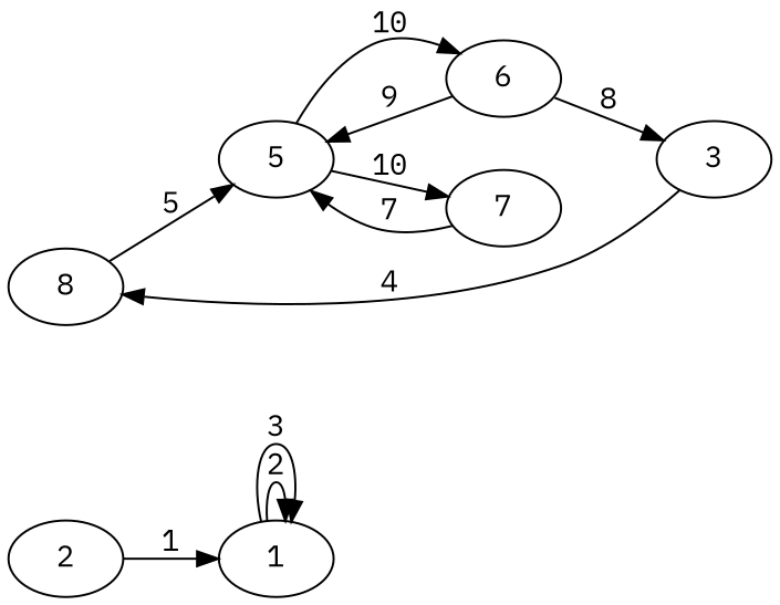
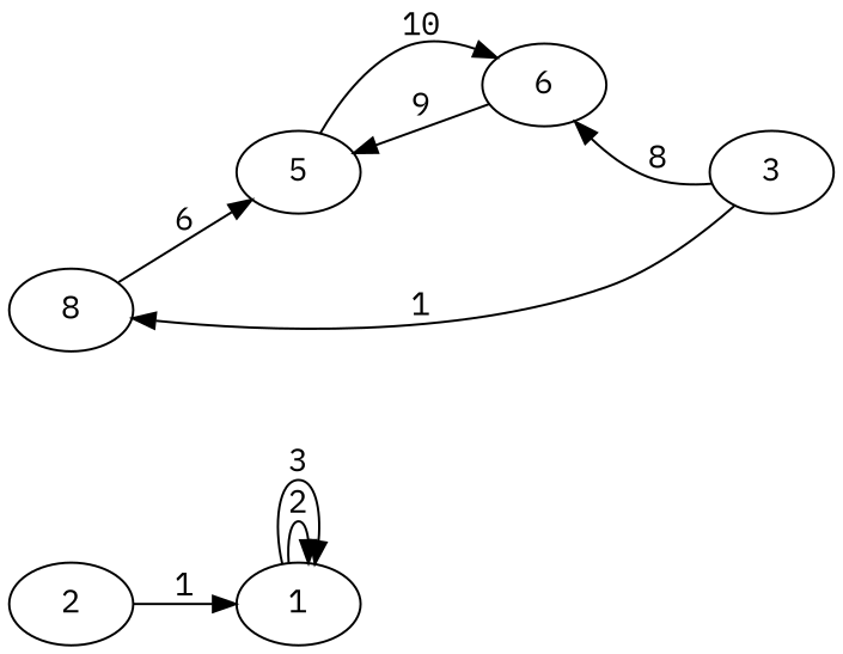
  digraph {
    fontname="IBM Plex Mono"
    rankdir=LR
    node [fontname="IBM Plex Mono"]
    edge [fontname="IBM Plex Mono"]
    1
    2
    n3 [label=8]
    3
    5
    6
-   7
    1 -> 1 [label=2]
    1 -> 1 [label=3]
    2 -> 1 [label=1]
-   n3 -> 5 [label=5]
-   3 -> n3 [label=4]
+   n3 -> 5 [label=6]
+   3 -> n3 [label=1]
    5 -> 6 [label=10]
-   5 -> 7 [label=10]
-   6 -> 3 [label=8]
+   3 -> 6 [label=8]
    6 -> 5 [label=9]
-   7 -> 5 [label=7]
  }
